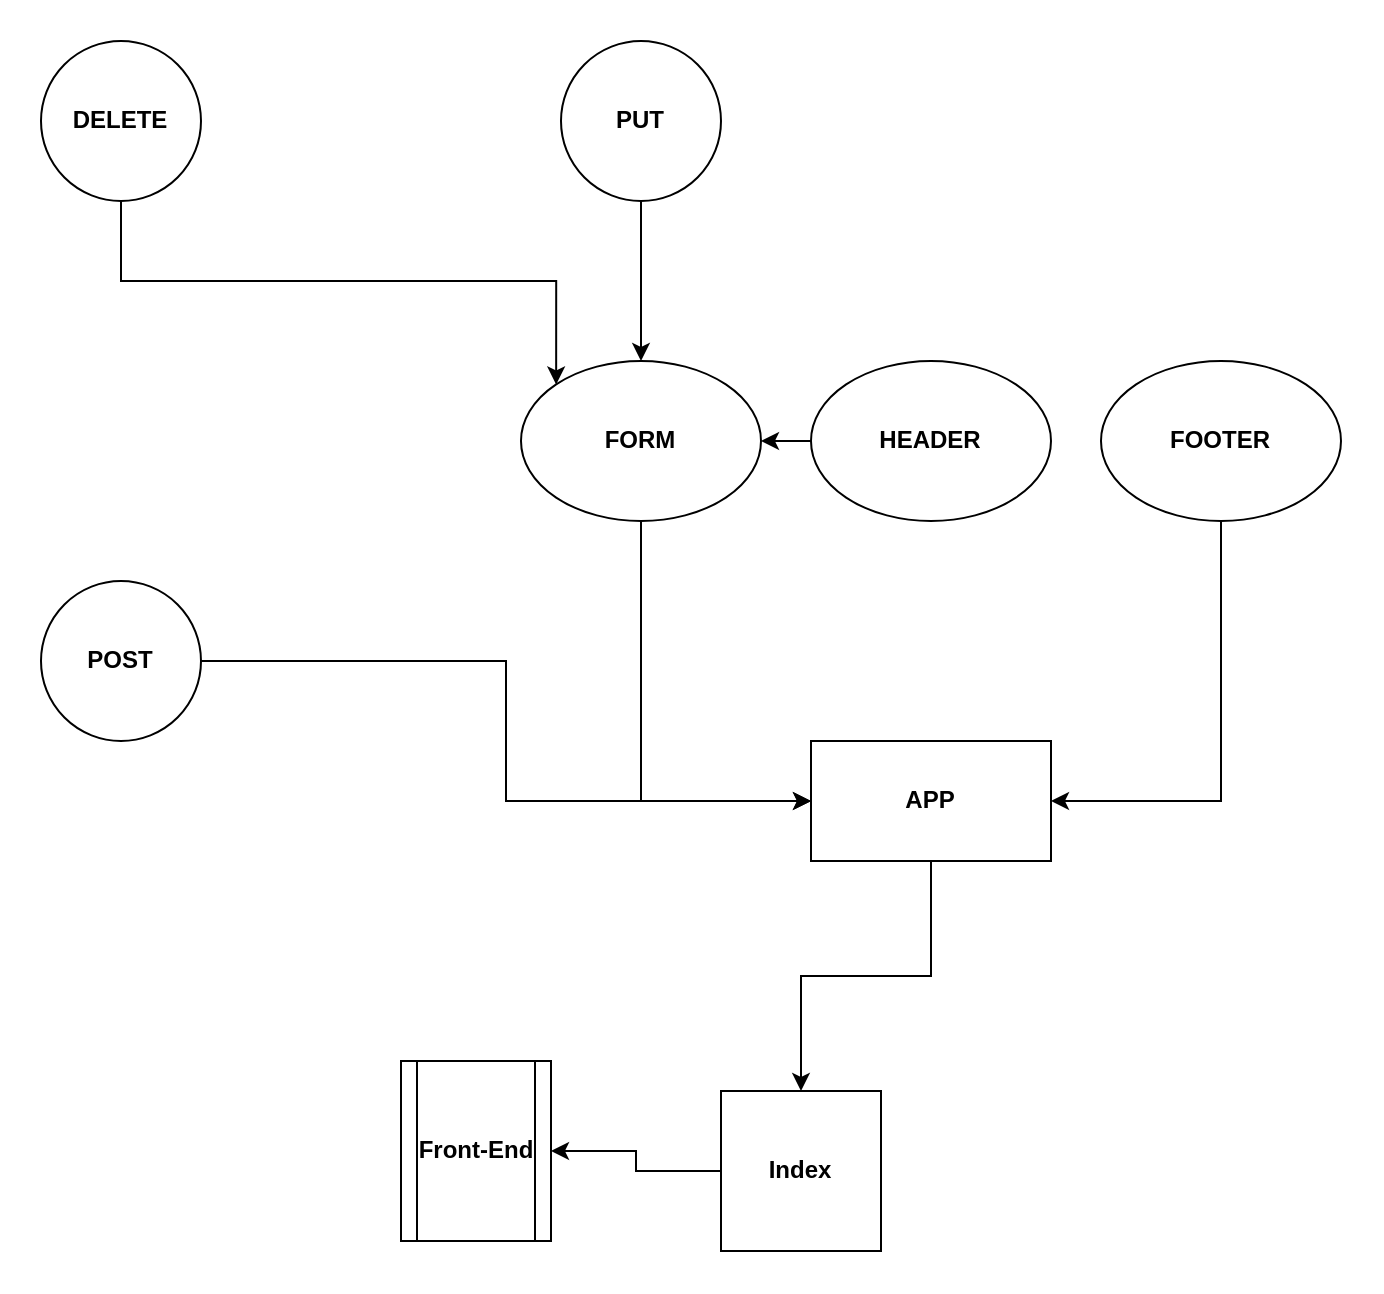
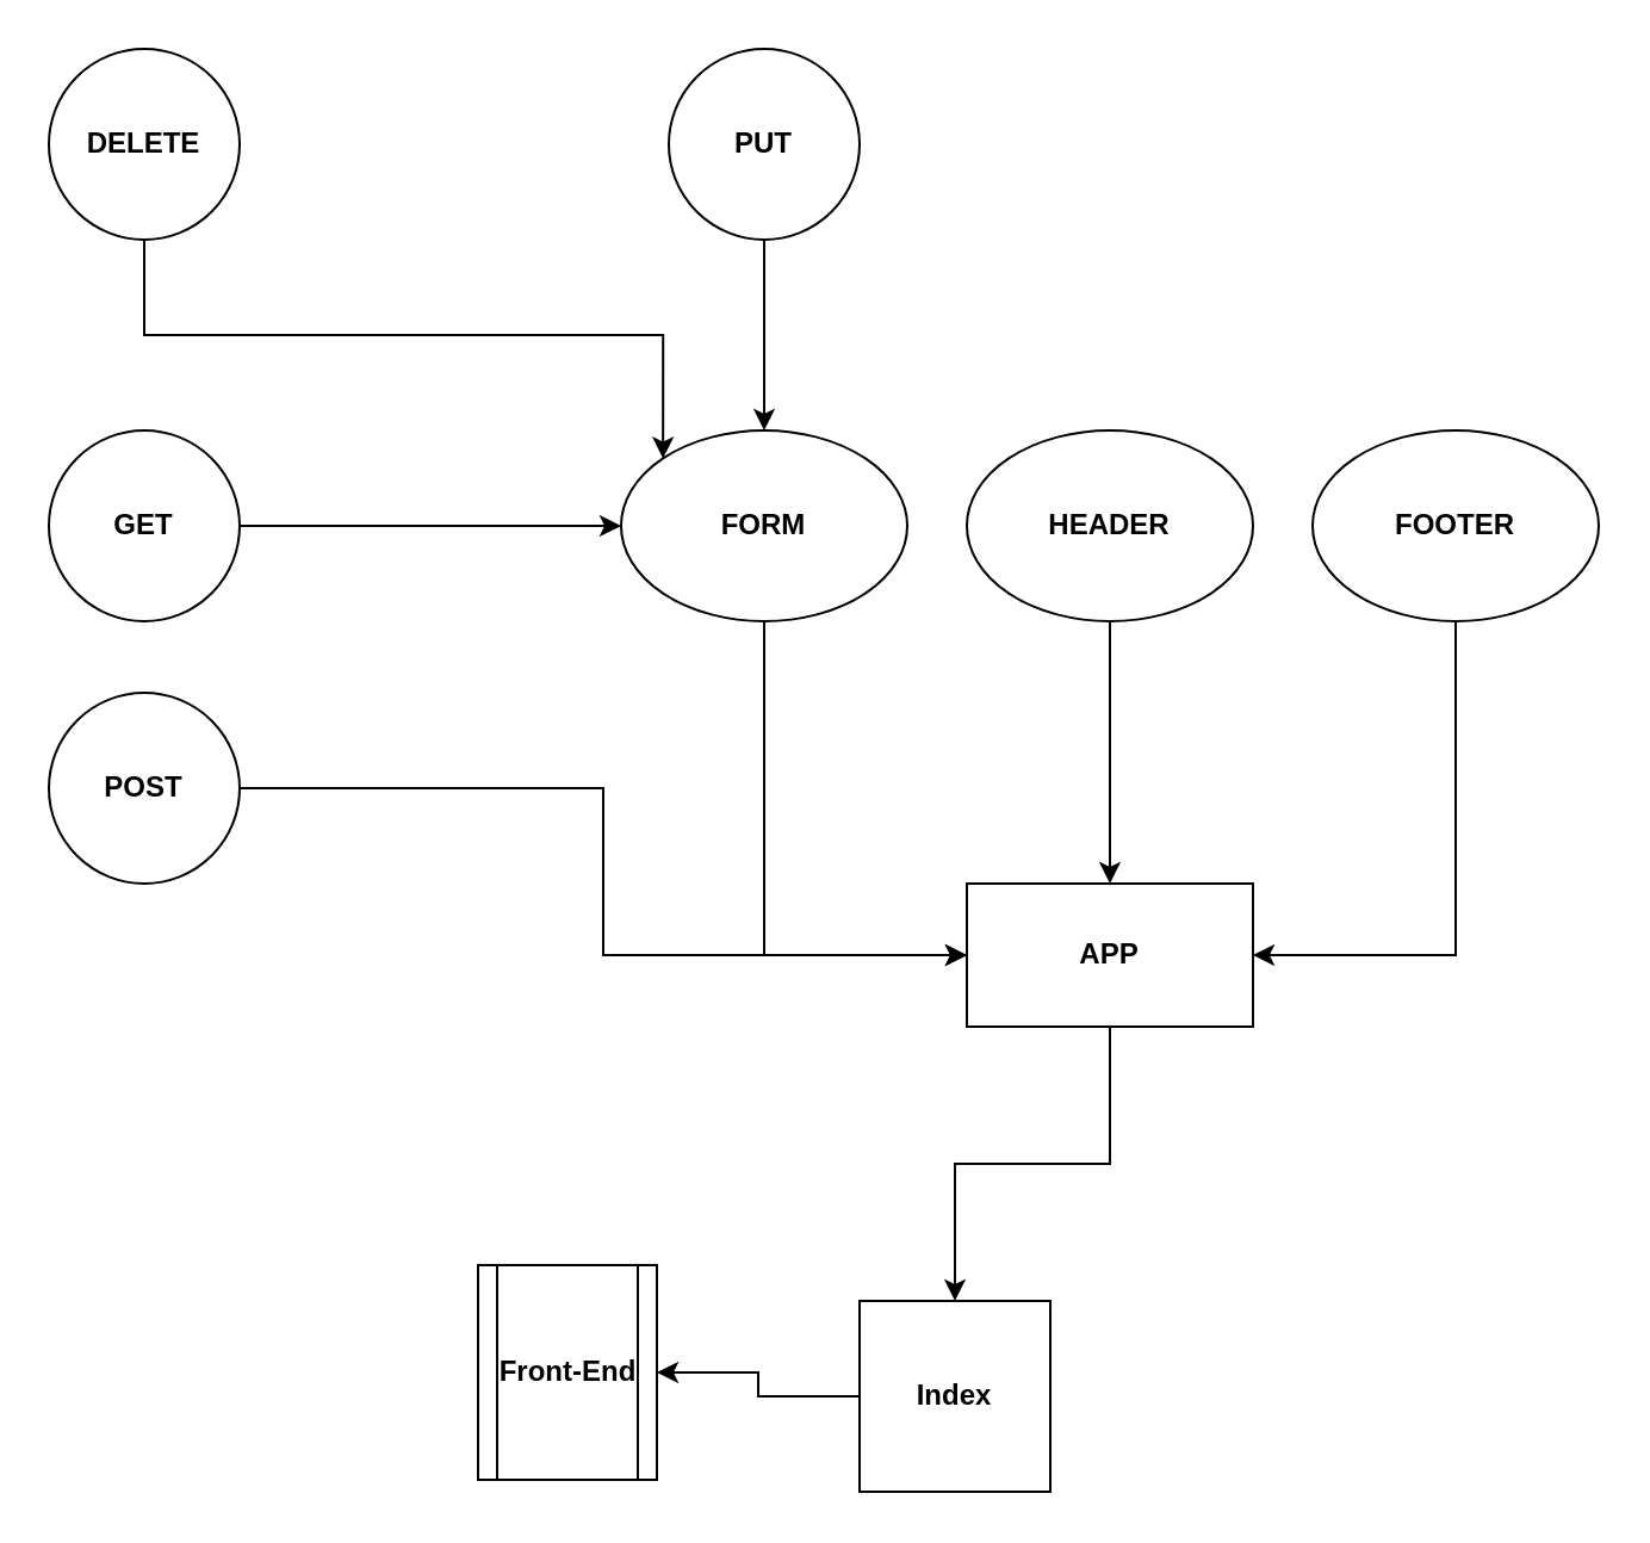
  <mxCell id="0" />
  <mxCell id="1" parent="0" />
  <mxCell id="2" style="edgeStyle=orthogonalEdgeStyle;rounded=0;orthogonalLoop=1;jettySize=auto;html=1;entryX=1;entryY=0.5;entryDx=0;entryDy=0;" edge="1" parent="1" source="3" target="6"><mxGeometry relative="1" as="geometry" /></mxCell>
  <mxCell id="3" value="&lt;b&gt;Index&lt;/b&gt;" style="whiteSpace=wrap;html=1;aspect=fixed;" vertex="1" parent="1"><mxGeometry x="360" y="545" width="80" height="80" as="geometry" /></mxCell>
  <mxCell id="4" style="edgeStyle=orthogonalEdgeStyle;rounded=0;orthogonalLoop=1;jettySize=auto;html=1;entryX=0.5;entryY=0;entryDx=0;entryDy=0;" edge="1" parent="1" source="5" target="3"><mxGeometry relative="1" as="geometry" /></mxCell>
  <mxCell id="5" value="&lt;b&gt;APP&lt;/b&gt;" style="rounded=0;whiteSpace=wrap;html=1;" vertex="1" parent="1"><mxGeometry x="405" y="370" width="120" height="60" as="geometry" /></mxCell>
  <mxCell id="6" value="&lt;b&gt;Front-End&lt;/b&gt;" style="shape=process;whiteSpace=wrap;html=1;backgroundOutline=1;" vertex="1" parent="1"><mxGeometry x="200" y="530" width="75" height="90" as="geometry" /></mxCell>
+ <mxCell id="7" style="edgeStyle=orthogonalEdgeStyle;rounded=0;orthogonalLoop=1;jettySize=auto;html=1;entryX=0;entryY=0.5;entryDx=0;entryDy=0;" edge="1" parent="1" source="8" target="14"><mxGeometry relative="1" as="geometry" /></mxCell>
+ <mxCell id="8" value="&lt;b&gt;GET&lt;/b&gt;" style="ellipse;whiteSpace=wrap;html=1;aspect=fixed;" vertex="1" parent="1"><mxGeometry x="20" width="80" height="80" as="geometry" y="180" /></mxCell>
  <mxCell id="9" style="edgeStyle=orthogonalEdgeStyle;rounded=0;orthogonalLoop=1;jettySize=auto;html=1;" edge="1" parent="1" source="10" target="5"><mxGeometry relative="1" as="geometry" /></mxCell>
  <mxCell id="10" value="&lt;b&gt;POST&lt;/b&gt;" style="ellipse;whiteSpace=wrap;html=1;aspect=fixed;" vertex="1" parent="1"><mxGeometry x="20" y="290" width="80" height="80" as="geometry" /></mxCell>
  <mxCell id="11" style="edgeStyle=orthogonalEdgeStyle;rounded=0;orthogonalLoop=1;jettySize=auto;html=1;entryX=0;entryY=0;entryDx=0;entryDy=0;exitX=0.5;exitY=1;exitDx=0;exitDy=0;" edge="1" parent="1" source="12" target="14"><mxGeometry relative="1" as="geometry" /></mxCell>
  <mxCell id="12" value="&lt;b&gt;DELETE&lt;/b&gt;" style="ellipse;whiteSpace=wrap;html=1;aspect=fixed;" vertex="1" parent="1"><mxGeometry x="20" y="20" width="80" height="80" as="geometry" /></mxCell>
  <mxCell id="13" style="edgeStyle=orthogonalEdgeStyle;rounded=0;orthogonalLoop=1;jettySize=auto;html=1;entryX=0;entryY=0.5;entryDx=0;entryDy=0;exitX=0.5;exitY=1;exitDx=0;exitDy=0;" edge="1" parent="1" source="14" target="5"><mxGeometry relative="1" as="geometry"><Array as="points"><mxPoint x="320" y="400" /></Array></mxGeometry></mxCell>
  <mxCell id="14" value="&lt;b&gt;FORM&lt;/b&gt;" style="ellipse;whiteSpace=wrap;html=1;" vertex="1" parent="1"><mxGeometry x="260" width="120" height="80" as="geometry" y="180" /></mxCell>
- <mxCell id="15" style="edgeStyle=orthogonalEdgeStyle;rounded=0;orthogonalLoop=1;jettySize=auto;html=1;" edge="1" parent="1" source="16" target="14"><mxGeometry relative="1" as="geometry" /></mxCell>
+ <mxCell id="15" style="edgeStyle=orthogonalEdgeStyle;rounded=0;orthogonalLoop=1;jettySize=auto;html=1;entryX=0.5;entryY=0;entryDx=0;entryDy=0;" edge="1" parent="1" source="16" target="5"><mxGeometry relative="1" as="geometry" /></mxCell>
  <mxCell id="16" value="&lt;b&gt;HEADER&lt;/b&gt;" style="ellipse;whiteSpace=wrap;html=1;" vertex="1" parent="1"><mxGeometry x="405" width="120" height="80" as="geometry" y="180" /></mxCell>
  <mxCell id="17" style="edgeStyle=orthogonalEdgeStyle;rounded=0;orthogonalLoop=1;jettySize=auto;html=1;entryX=1;entryY=0.5;entryDx=0;entryDy=0;" edge="1" parent="1" target="5"><mxGeometry relative="1" as="geometry"><mxPoint x="610" y="400" as="targetPoint" /><mxPoint x="610" y="260" as="sourcePoint" /><Array as="points"><mxPoint x="610" y="400" /></Array></mxGeometry></mxCell>
  <mxCell id="18" value="&lt;b&gt;FOOTER&lt;/b&gt;" style="ellipse;whiteSpace=wrap;html=1;" vertex="1" parent="1"><mxGeometry x="550" width="120" height="80" as="geometry" y="180" /></mxCell>
  <mxCell id="19" style="edgeStyle=orthogonalEdgeStyle;rounded=0;orthogonalLoop=1;jettySize=auto;html=1;entryX=0.5;entryY=0;entryDx=0;entryDy=0;" edge="1" parent="1" source="20" target="14"><mxGeometry relative="1" as="geometry" /></mxCell>
  <mxCell id="20" value="&lt;b&gt;PUT&lt;/b&gt;" style="ellipse;whiteSpace=wrap;html=1;aspect=fixed;" vertex="1" parent="1"><mxGeometry x="280" y="20" width="80" height="80" as="geometry" /></mxCell>
